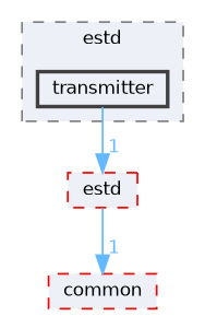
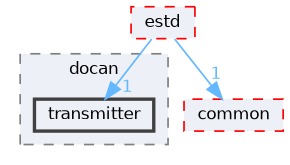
  digraph {
    compound=true
    node [color=red fillcolor="#edf0f7" fontname=Helvetica fontsize=10 shape=box style="filled,dashed"]
    edge [color=steelblue1 fontcolor=steelblue1 fontname=Helvetica fontsize=10 headlabel=1 labeldistance=1.5 labelfontname=Helvetica labelfontsize=10]
    n1 [color=grey25 height=0.2 label=transmitter style="filled,bold" width=0.4]
    n2 [height=0.2 label=estd width=0.4]
    n3 [height=0.2 label=common width=0.4]
    subgraph cluster_1 {
      bgcolor="#edf0f7"
      fontname=Helvetica
      fontsize=10
-     label=estd
+     label=docan
      pencolor=grey50
      style="filled,dashed"
      n1
    }
-   n1 -> n2
+   n2 -> n1
    n2 -> n3
  }
